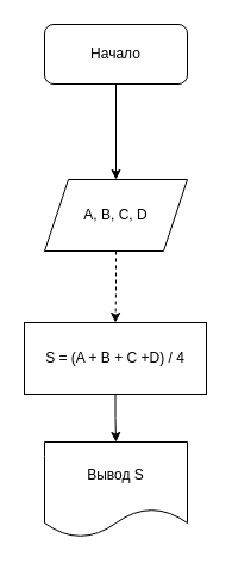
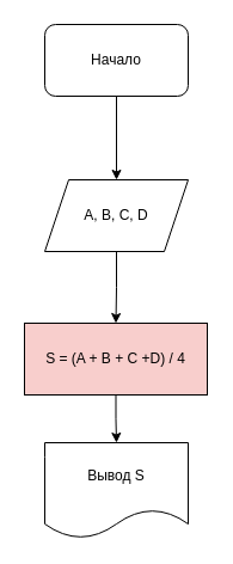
  <mxCell id="0" />
  <mxCell id="1" parent="0" />
  <mxCell id="2" style="edgeStyle=orthogonalEdgeStyle;rounded=0;orthogonalLoop=1;jettySize=auto;html=1;entryX=0.5;entryY=0;entryDx=0;entryDy=0;" edge="1" parent="1" source="3" target="5"><mxGeometry relative="1" as="geometry" /></mxCell>
- <mxCell id="3" value="Начало" style="rounded=1;whiteSpace=wrap;html=1;" vertex="1" parent="1"><mxGeometry x="37" y="20" width="120" height="50" as="geometry" /></mxCell>
- <mxCell id="4" style="edgeStyle=orthogonalEdgeStyle;rounded=0;orthogonalLoop=1;jettySize=auto;html=1;entryX=0.5;entryY=0;entryDx=0;entryDy=0;dashed=1;" edge="1" parent="1" source="5" target="7"><mxGeometry relative="1" as="geometry" /></mxCell>
+ <mxCell id="3" value="Начало" style="rounded=1;whiteSpace=wrap;html=1;" vertex="1" parent="1"><mxGeometry x="37" y="20" width="120" height="60" as="geometry" /></mxCell>
+ <mxCell id="4" style="edgeStyle=orthogonalEdgeStyle;rounded=0;orthogonalLoop=1;jettySize=auto;html=1;entryX=0.5;entryY=0;entryDx=0;entryDy=0;" edge="1" parent="1" source="5" target="7"><mxGeometry relative="1" as="geometry" /></mxCell>
  <mxCell id="5" value="A, B, C, D" style="shape=parallelogram;perimeter=parallelogramPerimeter;whiteSpace=wrap;html=1;fixedSize=1;" vertex="1" parent="1"><mxGeometry x="37" y="150" width="120" height="60" as="geometry" /></mxCell>
  <mxCell id="6" style="edgeStyle=orthogonalEdgeStyle;rounded=0;orthogonalLoop=1;jettySize=auto;html=1;entryX=0.5;entryY=0;entryDx=0;entryDy=0;" edge="1" parent="1" source="7" target="8"><mxGeometry relative="1" as="geometry" /></mxCell>
- <mxCell id="7" value="S = (A + B + С +D) / 4" style="rounded=0;whiteSpace=wrap;html=1;" vertex="1" parent="1"><mxGeometry x="20" y="270" width="153" height="60" as="geometry" /></mxCell>
+ <mxCell id="7" value="S = (A + B + С +D) / 4" style="rounded=0;whiteSpace=wrap;html=1;fillColor=#f8cecc;" vertex="1" parent="1"><mxGeometry x="20" y="270" width="153" height="60" as="geometry" /></mxCell>
  <mxCell id="8" value="Вывод S" style="shape=document;whiteSpace=wrap;html=1;boundedLbl=1;" vertex="1" parent="1"><mxGeometry x="37" y="370" width="120" height="80" as="geometry" /></mxCell>
